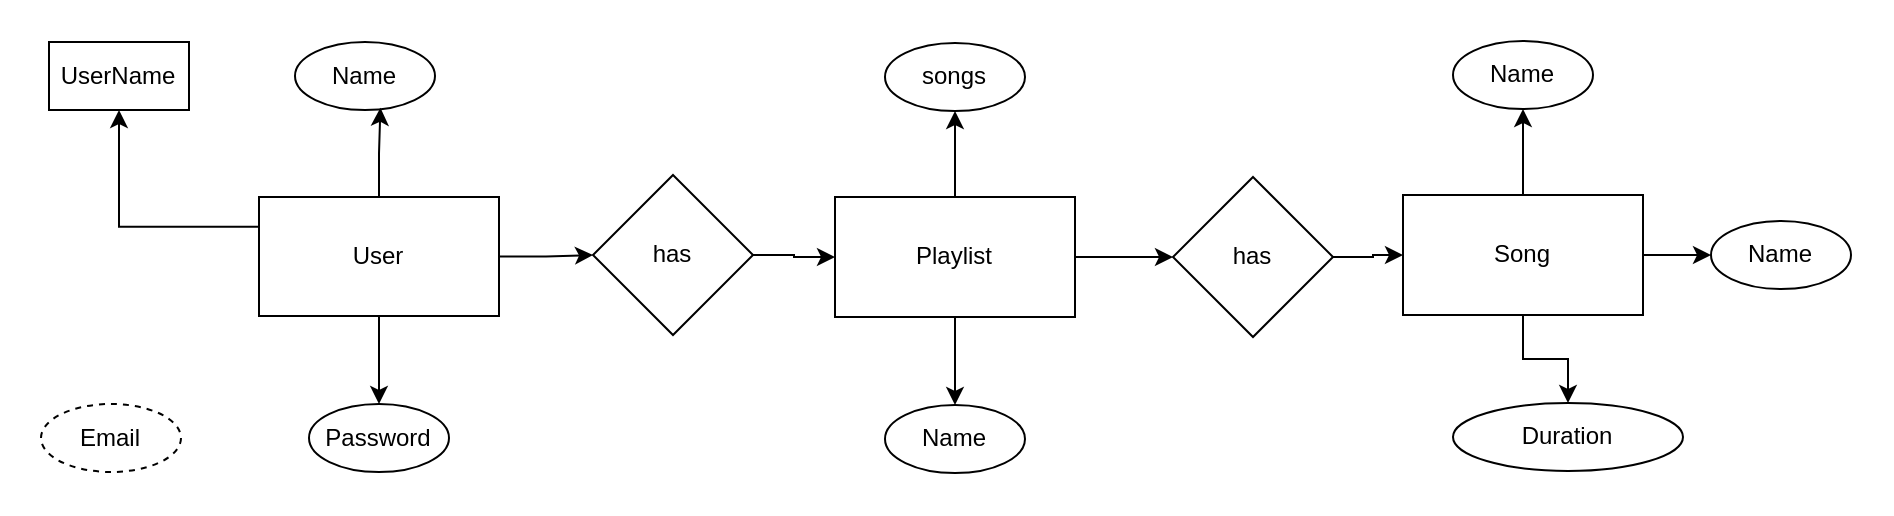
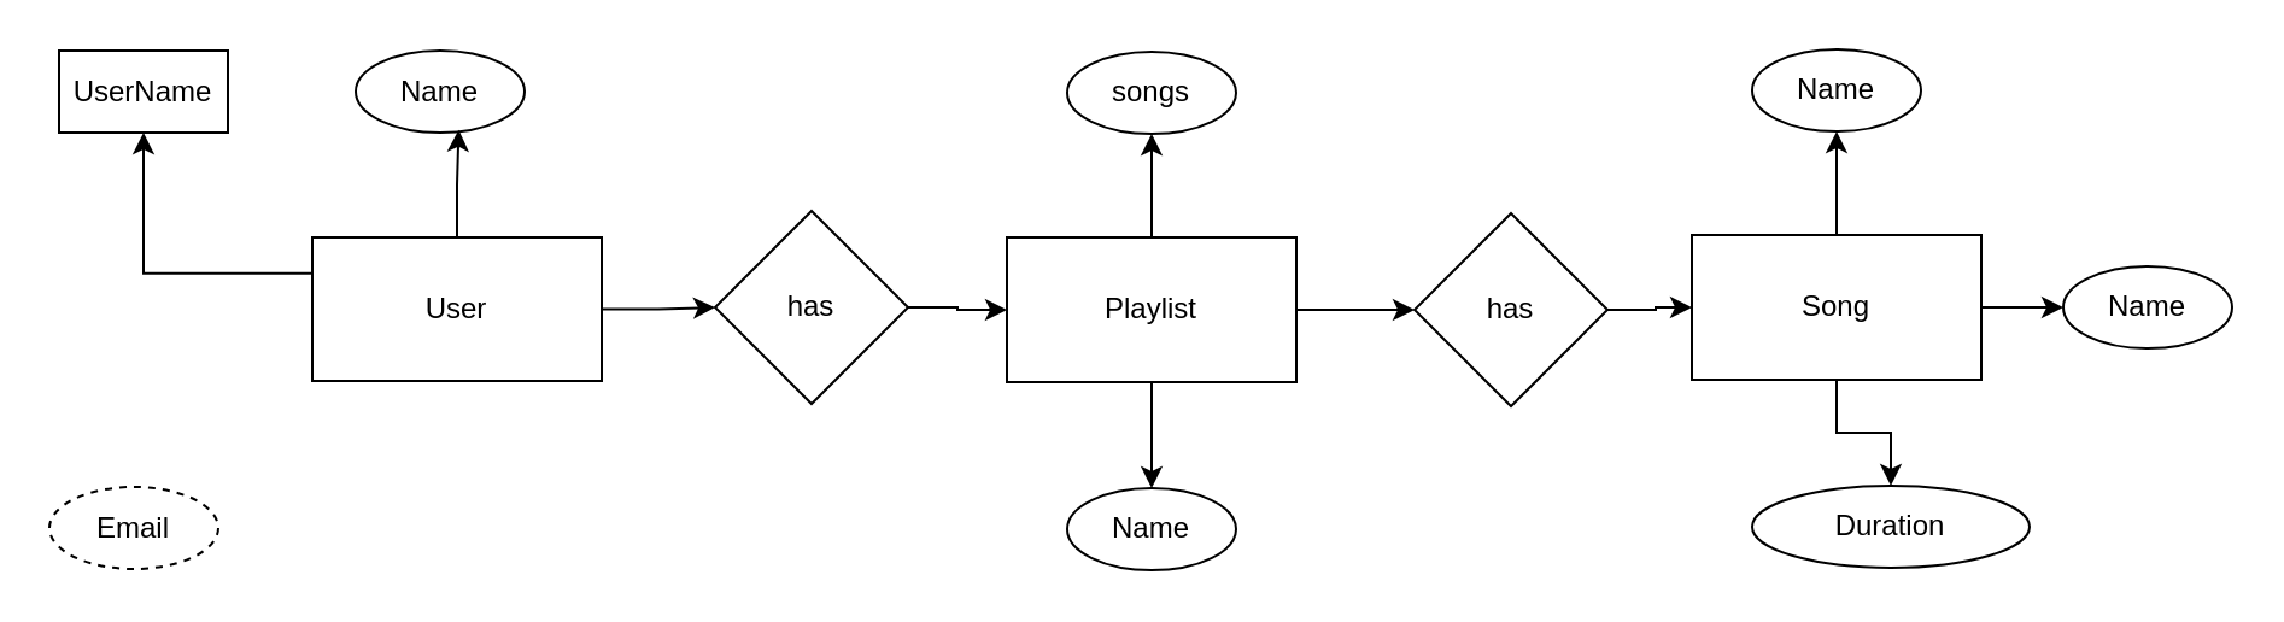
  <mxCell id="0" />
  <mxCell id="1" parent="0" />
  <mxCell id="2" value="" style="edgeStyle=orthogonalEdgeStyle;rounded=0;orthogonalLoop=1;jettySize=auto;html=1;" parent="1" source="5" target="7" edge="1"><mxGeometry relative="1" as="geometry" /></mxCell>
  <mxCell id="3" style="edgeStyle=orthogonalEdgeStyle;rounded=0;orthogonalLoop=1;jettySize=auto;html=1;exitX=0;exitY=0.25;exitDx=0;exitDy=0;entryX=0.5;entryY=1;entryDx=0;entryDy=0;" parent="1" source="5" target="19" edge="1"><mxGeometry relative="1" as="geometry" /></mxCell>
- <mxCell id="4" style="edgeStyle=orthogonalEdgeStyle;rounded=0;orthogonalLoop=1;jettySize=auto;html=1;exitX=0.5;exitY=1;exitDx=0;exitDy=0;entryX=0.5;entryY=0;entryDx=0;entryDy=0;" parent="1" source="5" target="21" edge="1"><mxGeometry relative="1" as="geometry" /></mxCell>
  <mxCell id="5" value="User" style="rounded=0;whiteSpace=wrap;html=1;" parent="1" vertex="1"><mxGeometry x="129" y="98" width="120" height="59.5" as="geometry" /></mxCell>
  <mxCell id="6" value="" style="edgeStyle=orthogonalEdgeStyle;rounded=0;orthogonalLoop=1;jettySize=auto;html=1;" parent="1" source="7" target="11" edge="1"><mxGeometry relative="1" as="geometry" /></mxCell>
  <mxCell id="7" value="has" style="rhombus;whiteSpace=wrap;html=1;rounded=0;" parent="1" vertex="1"><mxGeometry x="296" y="87" width="80" height="80" as="geometry" /></mxCell>
  <mxCell id="8" value="" style="edgeStyle=orthogonalEdgeStyle;rounded=0;orthogonalLoop=1;jettySize=auto;html=1;" parent="1" source="11" target="13" edge="1"><mxGeometry relative="1" as="geometry" /></mxCell>
  <mxCell id="9" style="edgeStyle=orthogonalEdgeStyle;rounded=0;orthogonalLoop=1;jettySize=auto;html=1;exitX=0.5;exitY=0;exitDx=0;exitDy=0;entryX=0.5;entryY=1;entryDx=0;entryDy=0;" parent="1" source="11" target="22" edge="1"><mxGeometry relative="1" as="geometry" /></mxCell>
  <mxCell id="10" style="edgeStyle=orthogonalEdgeStyle;rounded=0;orthogonalLoop=1;jettySize=auto;html=1;exitX=0.5;exitY=1;exitDx=0;exitDy=0;entryX=0.5;entryY=0;entryDx=0;entryDy=0;" parent="1" source="11" target="23" edge="1"><mxGeometry relative="1" as="geometry" /></mxCell>
  <mxCell id="11" value="Playlist" style="whiteSpace=wrap;html=1;rounded=0;" parent="1" vertex="1"><mxGeometry x="417" y="98" width="120" height="60" as="geometry" /></mxCell>
  <mxCell id="12" value="" style="edgeStyle=orthogonalEdgeStyle;rounded=0;orthogonalLoop=1;jettySize=auto;html=1;" parent="1" source="13" target="17" edge="1"><mxGeometry relative="1" as="geometry" /></mxCell>
  <mxCell id="13" value="has" style="rhombus;whiteSpace=wrap;html=1;rounded=0;" parent="1" vertex="1"><mxGeometry x="586" y="88" width="80" height="80" as="geometry" /></mxCell>
  <mxCell id="14" style="edgeStyle=orthogonalEdgeStyle;rounded=0;orthogonalLoop=1;jettySize=auto;html=1;exitX=0.5;exitY=0;exitDx=0;exitDy=0;entryX=0.5;entryY=1;entryDx=0;entryDy=0;" parent="1" source="17" target="24" edge="1"><mxGeometry relative="1" as="geometry" /></mxCell>
  <mxCell id="15" style="edgeStyle=orthogonalEdgeStyle;rounded=0;orthogonalLoop=1;jettySize=auto;html=1;exitX=0.5;exitY=1;exitDx=0;exitDy=0;entryX=0.5;entryY=0;entryDx=0;entryDy=0;" parent="1" source="17" target="25" edge="1"><mxGeometry relative="1" as="geometry" /></mxCell>
  <mxCell id="16" style="edgeStyle=orthogonalEdgeStyle;rounded=0;orthogonalLoop=1;jettySize=auto;html=1;exitX=1;exitY=0.5;exitDx=0;exitDy=0;" parent="1" source="17" target="26" edge="1"><mxGeometry relative="1" as="geometry" /></mxCell>
  <mxCell id="17" value="Song" style="whiteSpace=wrap;html=1;rounded=0;" parent="1" vertex="1"><mxGeometry x="701" y="97" width="120" height="60" as="geometry" /></mxCell>
  <mxCell id="18" value="Name" style="ellipse;whiteSpace=wrap;html=1;" parent="1" vertex="1"><mxGeometry x="147" y="20.5" width="70" height="34" as="geometry" /></mxCell>
  <mxCell id="19" value="UserName" style="whiteSpace=wrap;html=1;rounded=0;" parent="1" vertex="1"><mxGeometry x="24" y="20.5" width="70" height="34" as="geometry" /></mxCell>
  <mxCell id="20" value="Email" style="ellipse;whiteSpace=wrap;html=1;dashed=1;" parent="1" vertex="1"><mxGeometry x="20" y="201.5" width="70" height="34" as="geometry" /></mxCell>
- <mxCell id="21" value="Password" style="ellipse;whiteSpace=wrap;html=1;" parent="1" vertex="1"><mxGeometry x="154" y="201.5" width="70" height="34" as="geometry" /></mxCell>
  <mxCell id="22" value="songs" style="ellipse;whiteSpace=wrap;html=1;" parent="1" vertex="1"><mxGeometry x="442" y="21" width="70" height="34" as="geometry" /></mxCell>
  <mxCell id="23" value="Name" style="ellipse;whiteSpace=wrap;html=1;" parent="1" vertex="1"><mxGeometry x="442" y="202" width="70" height="34" as="geometry" /></mxCell>
  <mxCell id="24" value="Name" style="ellipse;whiteSpace=wrap;html=1;" parent="1" vertex="1"><mxGeometry x="726" y="20" width="70" height="34" as="geometry" /></mxCell>
  <mxCell id="25" value="Duration" style="ellipse;whiteSpace=wrap;html=1;" parent="1" vertex="1"><mxGeometry x="726" y="201" width="115" height="34" as="geometry" /></mxCell>
  <mxCell id="26" value="Name" style="ellipse;whiteSpace=wrap;html=1;" parent="1" vertex="1"><mxGeometry x="855" y="110" width="70" height="34" as="geometry" /></mxCell>
  <mxCell id="27" style="edgeStyle=orthogonalEdgeStyle;rounded=0;orthogonalLoop=1;jettySize=auto;html=1;exitX=0.5;exitY=0;exitDx=0;exitDy=0;entryX=0.61;entryY=0.967;entryDx=0;entryDy=0;entryPerimeter=0;" parent="1" source="5" target="18" edge="1"><mxGeometry relative="1" as="geometry" /></mxCell>
